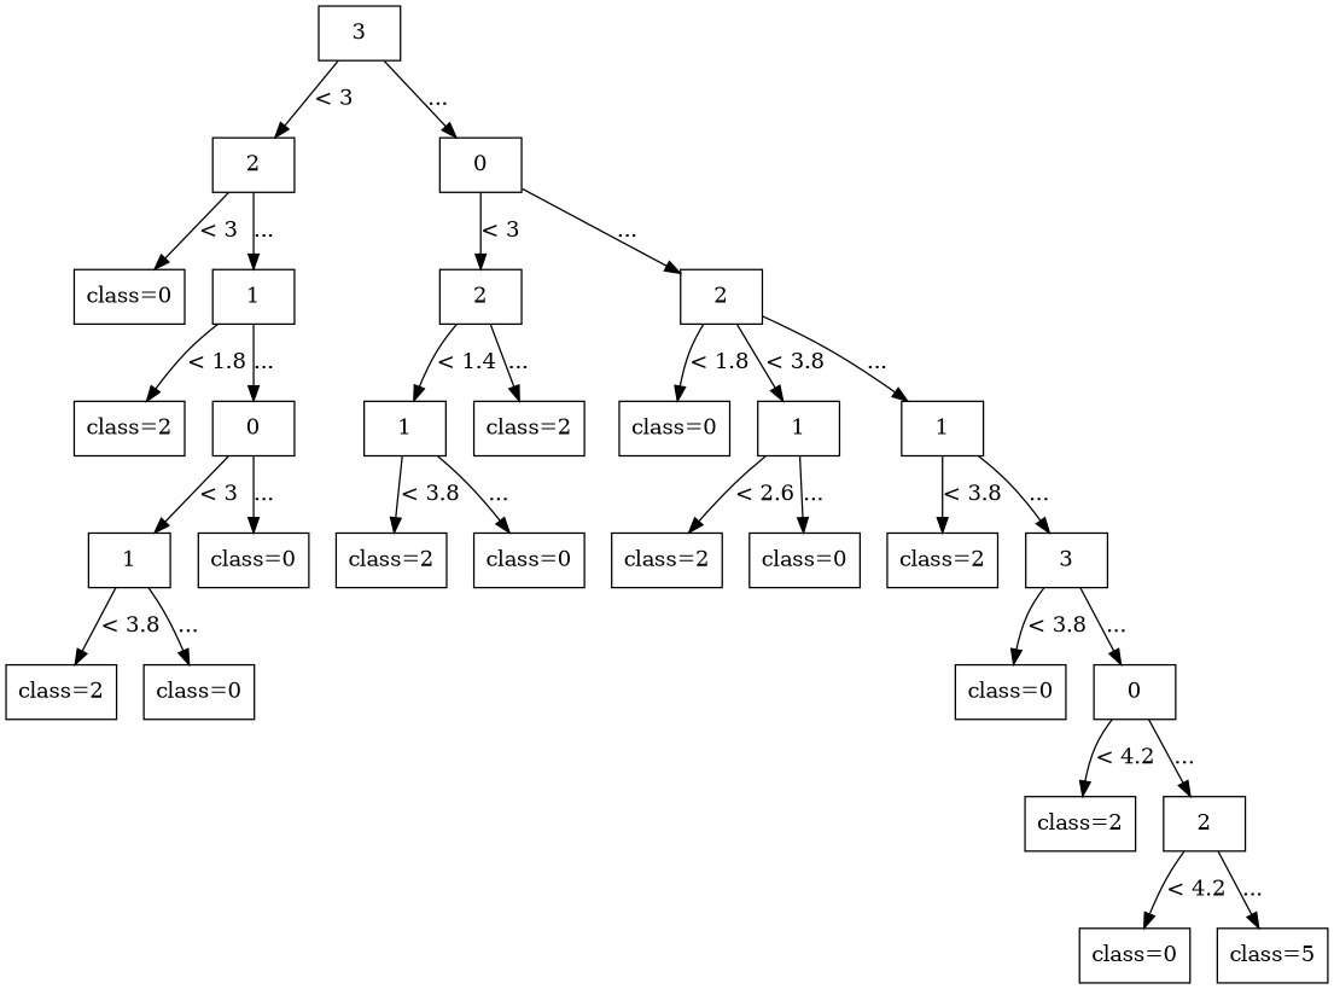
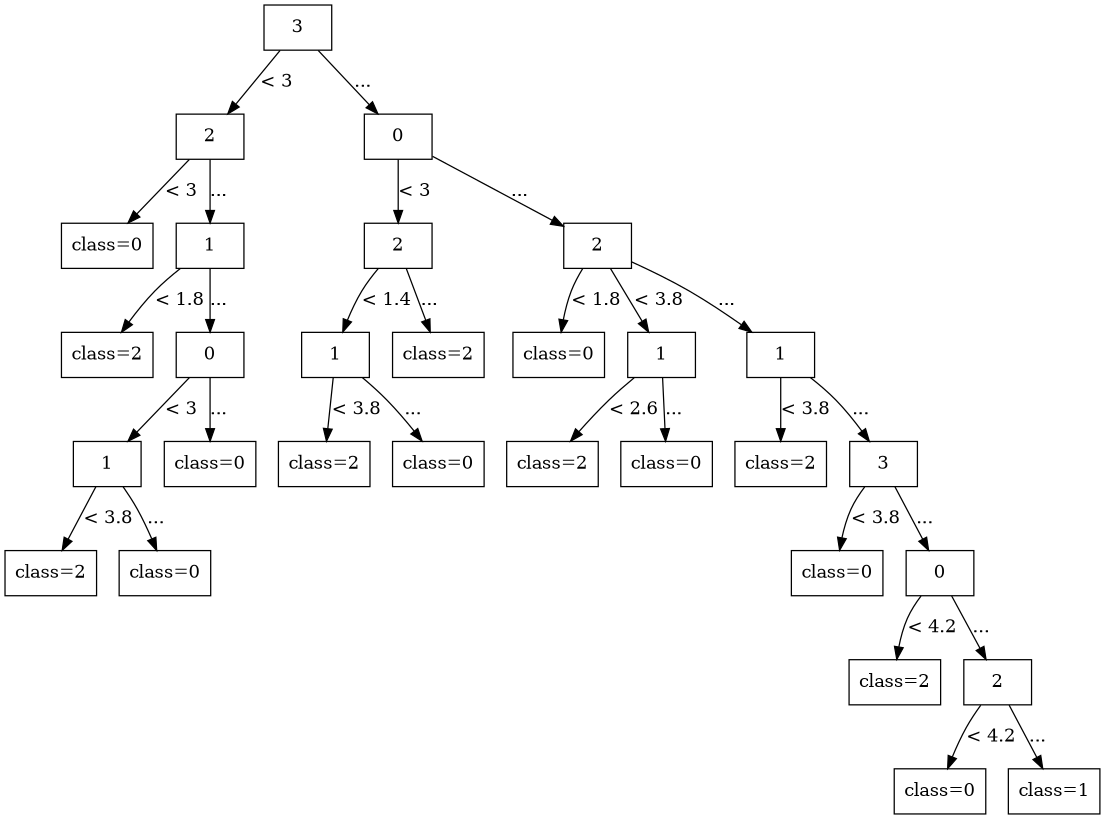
  digraph {
    node [shape=box]
    n1 [label=3]
    n2 [label=2]
    n3 [label=0]
    n4 [label="class=0"]
    n5 [label=1]
    n6 [label=2]
    n7 [label=2]
    n8 [label="class=2"]
    n9 [label=0]
    n10 [label=1]
    n11 [label="class=2"]
    n12 [label="class=0"]
    n13 [label=1]
    n14 [label=1]
    n15 [label=1]
    n16 [label="class=0"]
    n17 [label="class=2"]
    n18 [label="class=0"]
    n19 [label="class=2"]
    n20 [label="class=0"]
    n21 [label="class=2"]
    n22 [label=3]
    n23 [label="class=2"]
    n24 [label="class=0"]
    n25 [label="class=0"]
    n26 [label=0]
    n27 [label="class=2"]
    n28 [label=2]
    n29 [label="class=0"]
-   n30 [label="class=5"]
+   n30 [label="class=1"]
    n1 -> n2 [label="< 3"]
    n1 -> n3 [label="..."]
    n2 -> n4 [label="< 3"]
    n2 -> n5 [label="..."]
    n3 -> n6 [label="< 3"]
    n3 -> n7 [label="..."]
    n5 -> n8 [label="< 1.8"]
    n5 -> n9 [label="..."]
    n6 -> n10 [label="< 1.4"]
    n6 -> n11 [label="..."]
    n7 -> n12 [label="< 1.8"]
    n7 -> n13 [label="< 3.8"]
    n7 -> n14 [label="..."]
    n9 -> n15 [label="< 3"]
    n9 -> n16 [label="..."]
    n10 -> n17 [label="< 3.8"]
    n10 -> n18 [label="..."]
    n13 -> n19 [label="< 2.6"]
    n13 -> n20 [label="..."]
    n14 -> n21 [label="< 3.8"]
    n14 -> n22 [label="..."]
    n15 -> n23 [label="< 3.8"]
    n15 -> n24 [label="..."]
    n22 -> n25 [label="< 3.8"]
    n22 -> n26 [label="..."]
    n26 -> n27 [label="< 4.2"]
    n26 -> n28 [label="..."]
    n28 -> n29 [label="< 4.2"]
    n28 -> n30 [label="..."]
  }
